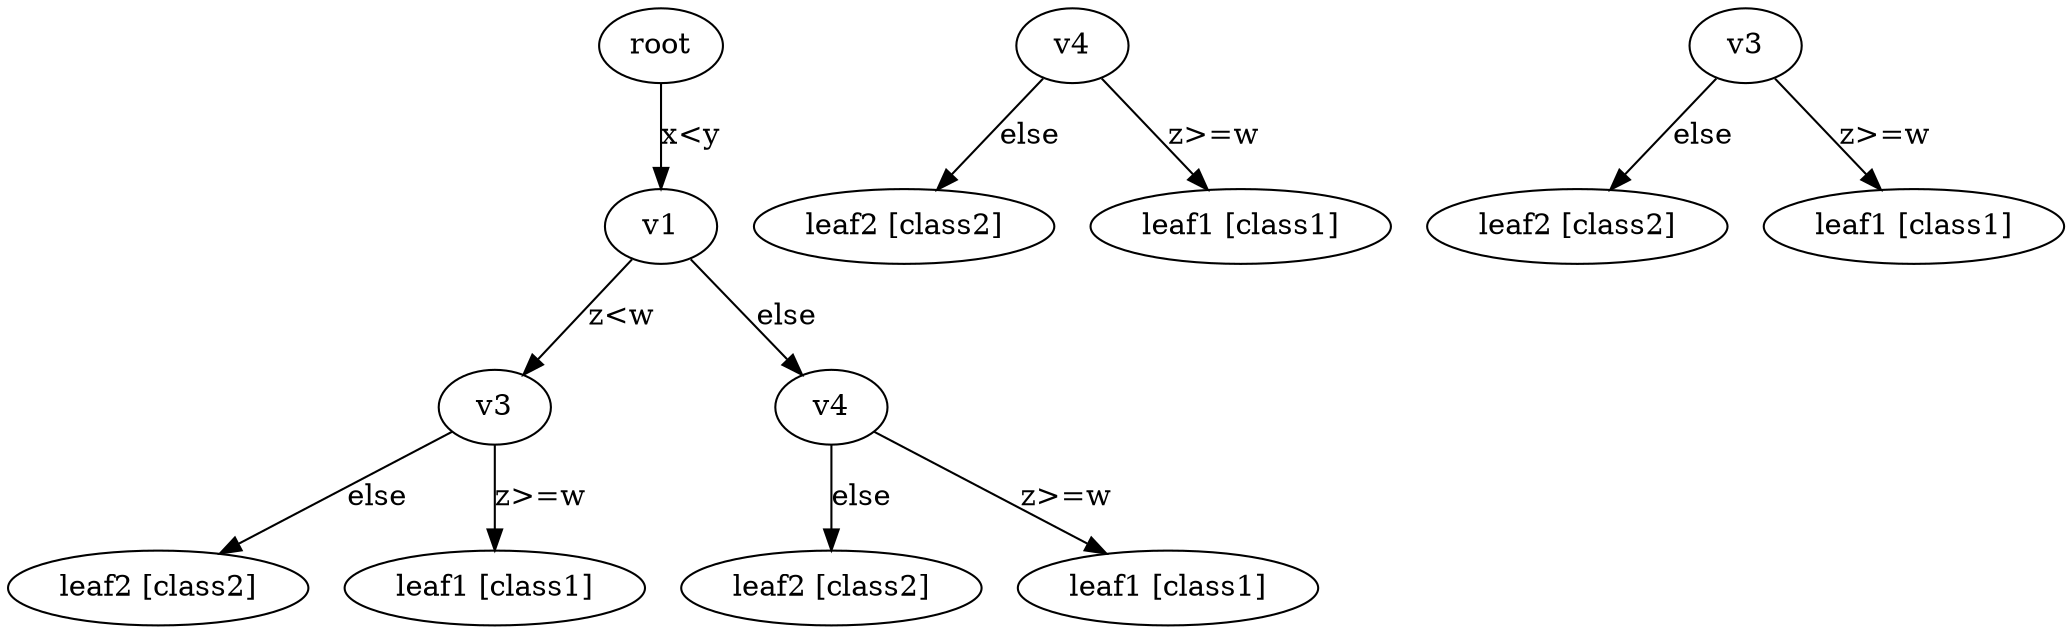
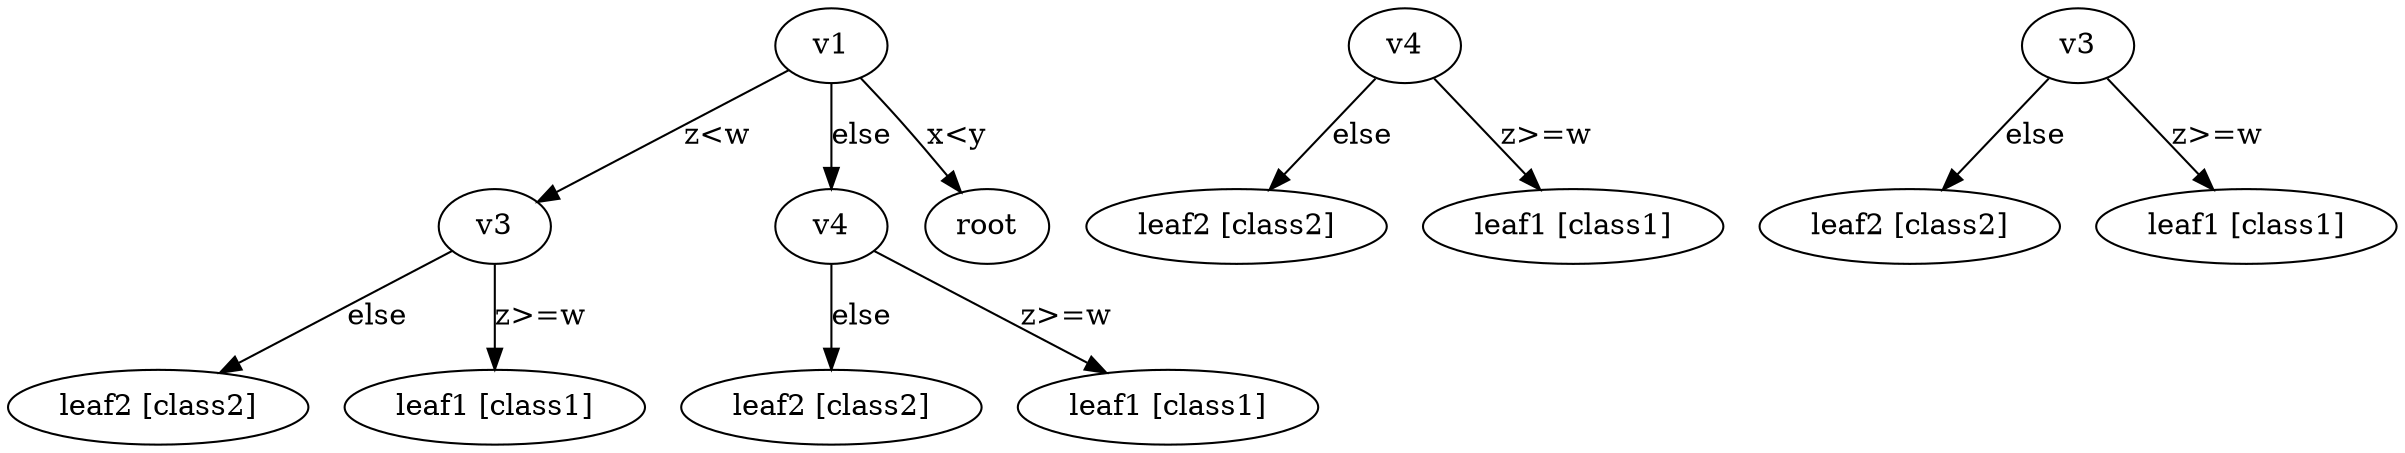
  digraph {
    n1 [label=v3]
    n2 [label="leaf2 [class2]"]
    n3 [label="leaf1 [class1]"]
    n4 [label=v4]
    n5 [label="leaf2 [class2]"]
    n6 [label="leaf1 [class1]"]
    n7 [label=v4]
    n8 [label="leaf2 [class2]"]
    n9 [label="leaf1 [class1]"]
    n10 [label=v3]
    n11 [label="leaf2 [class2]"]
    n12 [label="leaf1 [class1]"]
    n13 [label=v1]
    n14 [label=root]
    n1 -> n2 [label=else]
    n1 -> n3 [label="z>=w"]
    n4 -> n5 [label=else]
    n4 -> n6 [label="z>=w"]
    n7 -> n8 [label=else]
    n7 -> n9 [label="z>=w"]
    n10 -> n11 [label=else]
    n10 -> n12 [label="z>=w"]
    n13 -> n1 [label="z<w"]
    n13 -> n4 [label=else]
-   n14 -> n13 [label="x<y"]
+   n13 -> n14 [label="x<y"]
  }
